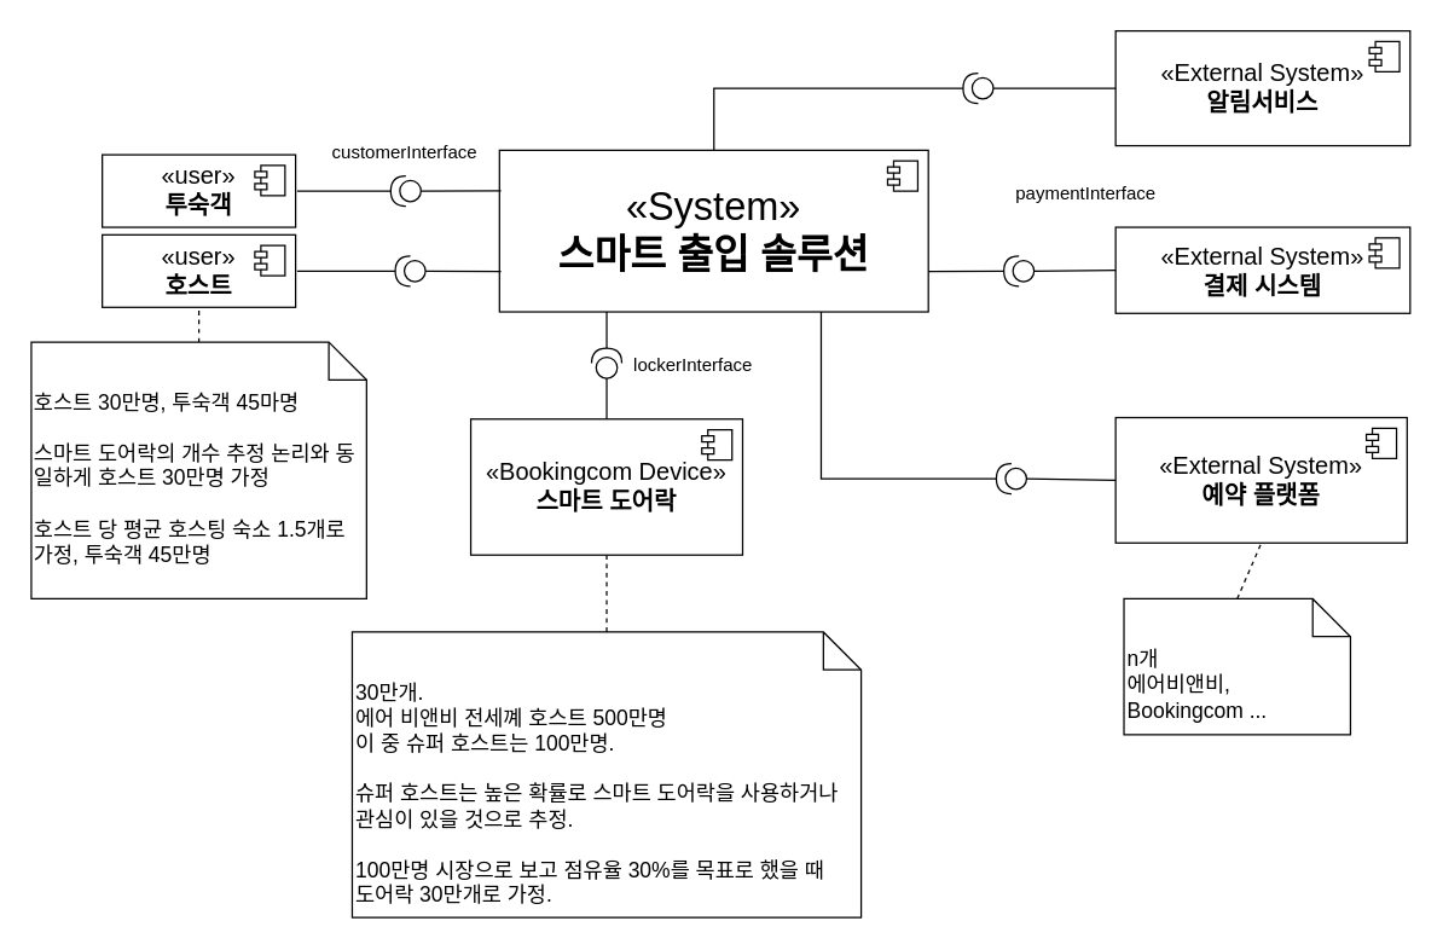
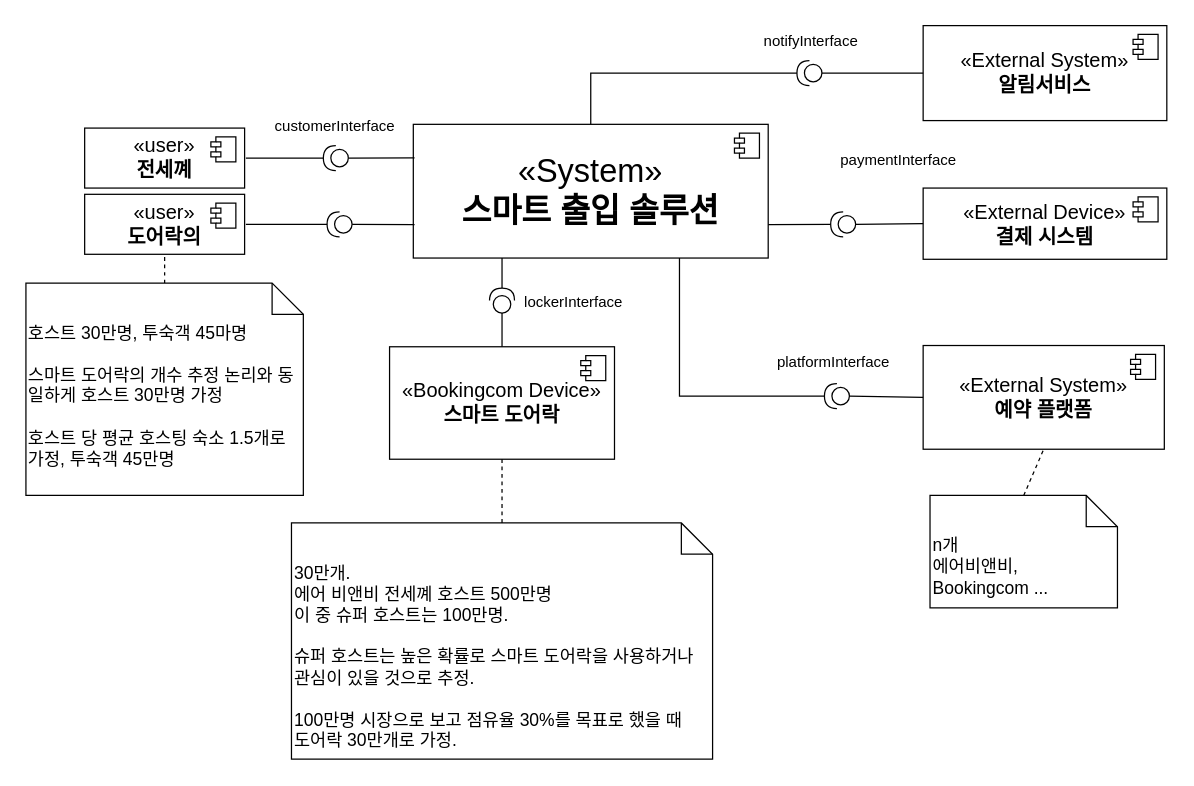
  <mxCell id="0" />
  <mxCell id="1" parent="0" />
- <mxCell id="2" value="«user»&lt;br&gt;&lt;b&gt;호스트&lt;/b&gt;" style="html=1;dropTarget=0;whiteSpace=wrap;fontSize=16;" vertex="1" parent="1"><mxGeometry x="67" y="155" width="128" height="48" as="geometry" /></mxCell>
+ <mxCell id="2" value="«user»&lt;br&gt;&lt;b&gt;도어락의&lt;/b&gt;" style="html=1;dropTarget=0;whiteSpace=wrap;fontSize=16;" vertex="1" parent="1"><mxGeometry x="67" y="155" width="128" height="48" as="geometry" /></mxCell>
  <mxCell id="3" value="" style="shape=module;jettyWidth=8;jettyHeight=4;fontSize=16;" vertex="1" parent="2"><mxGeometry x="1" width="20" height="20" relative="1" as="geometry"><mxPoint x="-27" y="7" as="offset" /></mxGeometry></mxCell>
  <mxCell id="4" value="«Bookingcom Device»&lt;br&gt;&lt;b&gt;스마트 도어락&lt;/b&gt;" style="html=1;dropTarget=0;whiteSpace=wrap;fontSize=16;" vertex="1" parent="1"><mxGeometry x="311" y="277" width="180" height="90" as="geometry" /></mxCell>
  <mxCell id="5" value="" style="shape=module;jettyWidth=8;jettyHeight=4;fontSize=16;" vertex="1" parent="4"><mxGeometry x="1" width="20" height="20" relative="1" as="geometry"><mxPoint x="-27" y="7" as="offset" /></mxGeometry></mxCell>
  <mxCell id="6" value="«System»&lt;br&gt;&lt;b&gt;스마트 출입 솔루션&lt;/b&gt;" style="html=1;dropTarget=0;whiteSpace=wrap;fontSize=26;" vertex="1" parent="1"><mxGeometry x="330" y="99" width="284" height="107" as="geometry" /></mxCell>
  <mxCell id="7" value="" style="shape=module;jettyWidth=8;jettyHeight=4;" vertex="1" parent="6"><mxGeometry x="1" width="20" height="20" relative="1" as="geometry"><mxPoint x="-27" y="7" as="offset" /></mxGeometry></mxCell>
- <mxCell id="8" value="«External System»&lt;br&gt;&lt;b&gt;결제 시스템&lt;/b&gt;" style="html=1;dropTarget=0;whiteSpace=wrap;fontSize=16;" vertex="1" parent="1"><mxGeometry x="738" y="150" width="195" height="57" as="geometry" /></mxCell>
+ <mxCell id="8" value="«External Device»&lt;br&gt;&lt;b&gt;결제 시스템&lt;/b&gt;" style="html=1;dropTarget=0;whiteSpace=wrap;fontSize=16;" vertex="1" parent="1"><mxGeometry x="738" y="150" width="195" height="57" as="geometry" /></mxCell>
  <mxCell id="9" value="" style="shape=module;jettyWidth=8;jettyHeight=4;fontSize=16;" vertex="1" parent="8"><mxGeometry x="1" width="20" height="20" relative="1" as="geometry"><mxPoint x="-27" y="7" as="offset" /></mxGeometry></mxCell>
  <mxCell id="10" value="«External System»&lt;br&gt;&lt;b&gt;알림서비스&lt;/b&gt;" style="html=1;dropTarget=0;whiteSpace=wrap;fontSize=16;" vertex="1" parent="1"><mxGeometry x="738" y="20" width="195" height="76" as="geometry" /></mxCell>
  <mxCell id="11" value="" style="shape=module;jettyWidth=8;jettyHeight=4;fontSize=16;" vertex="1" parent="10"><mxGeometry x="1" width="20" height="20" relative="1" as="geometry"><mxPoint x="-27" y="7" as="offset" /></mxGeometry></mxCell>
- <mxCell id="12" value="«user»&lt;br&gt;&lt;b&gt;투숙객&lt;/b&gt;" style="html=1;dropTarget=0;whiteSpace=wrap;fontSize=16;" vertex="1" parent="1"><mxGeometry x="67" y="102" width="128" height="48" as="geometry" /></mxCell>
+ <mxCell id="12" value="«user»&lt;br&gt;&lt;b&gt;전세꼐&lt;/b&gt;" style="html=1;dropTarget=0;whiteSpace=wrap;fontSize=16;" vertex="1" parent="1"><mxGeometry x="67" y="102" width="128" height="48" as="geometry" /></mxCell>
  <mxCell id="13" value="" style="shape=module;jettyWidth=8;jettyHeight=4;fontSize=16;" vertex="1" parent="12"><mxGeometry x="1" width="20" height="20" relative="1" as="geometry"><mxPoint x="-27" y="7" as="offset" /></mxGeometry></mxCell>
  <mxCell id="14" value="«External System»&lt;br&gt;&lt;b&gt;예약 플랫폼&lt;/b&gt;" style="html=1;dropTarget=0;whiteSpace=wrap;fontSize=16;" vertex="1" parent="1"><mxGeometry x="738" y="276" width="193" height="83" as="geometry" /></mxCell>
  <mxCell id="15" value="" style="shape=module;jettyWidth=8;jettyHeight=4;fontSize=16;" vertex="1" parent="14"><mxGeometry x="1" width="20" height="20" relative="1" as="geometry"><mxPoint x="-27" y="7" as="offset" /></mxGeometry></mxCell>
  <mxCell id="16" style="rounded=0;orthogonalLoop=1;jettySize=auto;html=1;entryX=1;entryY=0.5;entryDx=0;entryDy=0;endArrow=none;endFill=0;exitX=1;exitY=0.5;exitDx=0;exitDy=0;exitPerimeter=0;" edge="1" parent="1" source="19"><mxGeometry relative="1" as="geometry"><mxPoint x="196" y="126" as="targetPoint" /><mxPoint x="229" y="117" as="sourcePoint" /></mxGeometry></mxCell>
  <mxCell id="17" style="rounded=0;orthogonalLoop=1;jettySize=auto;html=1;exitX=0;exitY=0.5;exitDx=0;exitDy=0;exitPerimeter=0;entryX=0;entryY=0.25;entryDx=0;entryDy=0;endArrow=none;endFill=0;" edge="1" parent="1" source="19"><mxGeometry relative="1" as="geometry"><mxPoint x="331" y="125.75" as="targetPoint" /><mxPoint x="219" y="132.66" as="sourcePoint" /></mxGeometry></mxCell>
  <mxCell id="18" value="customerInterface" style="text;html=1;align=center;verticalAlign=middle;resizable=0;points=[];autosize=1;strokeColor=none;fillColor=none;" vertex="1" parent="1"><mxGeometry x="210" y="88" width="114" height="26" as="geometry" /></mxCell>
  <mxCell id="19" value="" style="shape=providedRequiredInterface;html=1;verticalLabelPosition=bottom;sketch=0;rotation=-180;" vertex="1" parent="1"><mxGeometry x="258" y="116" width="20" height="20" as="geometry" /></mxCell>
  <mxCell id="20" style="rounded=0;orthogonalLoop=1;jettySize=auto;html=1;endArrow=none;endFill=0;exitX=1;exitY=0.5;exitDx=0;exitDy=0;exitPerimeter=0;entryX=1;entryY=0.5;entryDx=0;entryDy=0;" edge="1" parent="1" source="22"><mxGeometry relative="1" as="geometry"><mxPoint x="196" y="179" as="targetPoint" /><mxPoint x="222" y="172" as="sourcePoint" /></mxGeometry></mxCell>
  <mxCell id="21" style="rounded=0;orthogonalLoop=1;jettySize=auto;html=1;exitX=0;exitY=0.5;exitDx=0;exitDy=0;exitPerimeter=0;entryX=0;entryY=0.75;entryDx=0;entryDy=0;endArrow=none;endFill=0;" edge="1" parent="1" source="22"><mxGeometry relative="1" as="geometry"><mxPoint x="331" y="179.25" as="targetPoint" /><mxPoint x="212" y="187.66" as="sourcePoint" /></mxGeometry></mxCell>
  <mxCell id="22" value="" style="shape=providedRequiredInterface;html=1;verticalLabelPosition=bottom;sketch=0;rotation=-180;" vertex="1" parent="1"><mxGeometry x="261" y="169" width="20" height="20" as="geometry" /></mxCell>
  <mxCell id="23" style="rounded=0;orthogonalLoop=1;jettySize=auto;html=1;entryX=0.5;entryY=0;entryDx=0;entryDy=0;endArrow=none;endFill=0;exitX=1;exitY=0.5;exitDx=0;exitDy=0;exitPerimeter=0;edgeStyle=orthogonalEdgeStyle;" edge="1" parent="1" source="26" target="6"><mxGeometry relative="1" as="geometry"><mxPoint x="567" y="58" as="targetPoint" /><mxPoint x="632" y="49" as="sourcePoint" /></mxGeometry></mxCell>
  <mxCell id="24" style="rounded=0;orthogonalLoop=1;jettySize=auto;html=1;exitX=0;exitY=0.5;exitDx=0;exitDy=0;exitPerimeter=0;entryX=0;entryY=0.5;entryDx=0;entryDy=0;endArrow=none;endFill=0;" edge="1" parent="1" source="26" target="10"><mxGeometry relative="1" as="geometry"><mxPoint x="717" y="58" as="targetPoint" /><mxPoint x="622" y="66.66" as="sourcePoint" /></mxGeometry></mxCell>
+ <mxCell id="25" value="notifyInterface" style="text;html=1;align=center;verticalAlign=middle;resizable=0;points=[];autosize=1;strokeColor=none;fillColor=none;" vertex="1" parent="1"><mxGeometry x="601" y="20" width="93" height="26" as="geometry" /></mxCell>
  <mxCell id="26" value="" style="shape=providedRequiredInterface;html=1;verticalLabelPosition=bottom;sketch=0;rotation=-180;" vertex="1" parent="1"><mxGeometry x="637" y="48" width="20" height="20" as="geometry" /></mxCell>
  <mxCell id="27" style="rounded=0;orthogonalLoop=1;jettySize=auto;html=1;entryX=1;entryY=0.75;entryDx=0;entryDy=0;endArrow=none;endFill=0;exitX=1;exitY=0.5;exitDx=0;exitDy=0;exitPerimeter=0;" edge="1" parent="1" source="30" target="6"><mxGeometry relative="1" as="geometry"><mxPoint x="622" y="159" as="targetPoint" /><mxPoint x="687" y="150" as="sourcePoint" /></mxGeometry></mxCell>
  <mxCell id="28" style="rounded=0;orthogonalLoop=1;jettySize=auto;html=1;exitX=0;exitY=0.5;exitDx=0;exitDy=0;exitPerimeter=0;entryX=0;entryY=0.5;entryDx=0;entryDy=0;endArrow=none;endFill=0;" edge="1" parent="1" source="30" target="8"><mxGeometry relative="1" as="geometry"><mxPoint x="772" y="159" as="targetPoint" /><mxPoint x="677" y="167.66" as="sourcePoint" /></mxGeometry></mxCell>
  <mxCell id="29" value="paymentInterface" style="text;html=1;align=center;verticalAlign=middle;resizable=0;points=[];autosize=1;strokeColor=none;fillColor=none;" vertex="1" parent="1"><mxGeometry x="662" y="114.5" width="111" height="26" as="geometry" /></mxCell>
  <mxCell id="30" value="" style="shape=providedRequiredInterface;html=1;verticalLabelPosition=bottom;sketch=0;rotation=-180;" vertex="1" parent="1"><mxGeometry x="664" y="169" width="20" height="20" as="geometry" /></mxCell>
  <mxCell id="31" style="edgeStyle=orthogonalEdgeStyle;rounded=0;orthogonalLoop=1;jettySize=auto;html=1;exitX=1;exitY=0.5;exitDx=0;exitDy=0;exitPerimeter=0;endArrow=none;endFill=0;entryX=0.25;entryY=1;entryDx=0;entryDy=0;" edge="1" parent="1" source="33" target="6"><mxGeometry relative="1" as="geometry"><mxPoint x="466" y="225" as="targetPoint" /></mxGeometry></mxCell>
  <mxCell id="32" style="edgeStyle=orthogonalEdgeStyle;rounded=0;orthogonalLoop=1;jettySize=auto;html=1;exitX=0;exitY=0.5;exitDx=0;exitDy=0;exitPerimeter=0;endArrow=none;endFill=0;entryX=0.5;entryY=0;entryDx=0;entryDy=0;" edge="1" parent="1" source="33" target="4"><mxGeometry relative="1" as="geometry"><mxPoint x="465" y="326" as="targetPoint" /></mxGeometry></mxCell>
  <mxCell id="33" value="" style="shape=providedRequiredInterface;html=1;verticalLabelPosition=bottom;sketch=0;rotation=-90;" vertex="1" parent="1"><mxGeometry x="391" y="230" width="20" height="20" as="geometry" /></mxCell>
  <mxCell id="34" value="lockerInterface" style="text;html=1;align=center;verticalAlign=middle;resizable=0;points=[];autosize=1;strokeColor=none;fillColor=none;" vertex="1" parent="1"><mxGeometry x="409" y="229" width="97" height="26" as="geometry" /></mxCell>
  <mxCell id="35" style="rounded=0;orthogonalLoop=1;jettySize=auto;html=1;entryX=0.75;entryY=1;entryDx=0;entryDy=0;endArrow=none;endFill=0;exitX=1;exitY=0.5;exitDx=0;exitDy=0;exitPerimeter=0;edgeStyle=orthogonalEdgeStyle;" edge="1" parent="1" source="38" target="6"><mxGeometry relative="1" as="geometry"><mxPoint x="598" y="316.5" as="targetPoint" /><mxPoint x="671" y="287.5" as="sourcePoint" /></mxGeometry></mxCell>
  <mxCell id="36" style="rounded=0;orthogonalLoop=1;jettySize=auto;html=1;exitX=0;exitY=0.5;exitDx=0;exitDy=0;exitPerimeter=0;entryX=0;entryY=0.5;entryDx=0;entryDy=0;endArrow=none;endFill=0;" edge="1" parent="1" source="38" target="14"><mxGeometry relative="1" as="geometry"><mxPoint x="774" y="316.5" as="targetPoint" /><mxPoint x="661" y="305.16" as="sourcePoint" /></mxGeometry></mxCell>
+ <mxCell id="37" value="platformInterface" style="text;html=1;align=center;verticalAlign=middle;resizable=0;points=[];autosize=1;strokeColor=none;fillColor=none;" vertex="1" parent="1"><mxGeometry x="612" y="277" width="108" height="26" as="geometry" /></mxCell>
  <mxCell id="38" value="" style="shape=providedRequiredInterface;html=1;verticalLabelPosition=bottom;sketch=0;rotation=-180;" vertex="1" parent="1"><mxGeometry x="659" y="306.5" width="20" height="20" as="geometry" /></mxCell>
  <mxCell id="39" style="edgeStyle=none;shape=connector;curved=1;rounded=0;orthogonalLoop=1;jettySize=auto;html=1;exitX=0.5;exitY=0;exitDx=0;exitDy=0;exitPerimeter=0;entryX=0.5;entryY=1;entryDx=0;entryDy=0;dashed=1;strokeColor=default;align=center;verticalAlign=middle;fontFamily=Helvetica;fontSize=12;fontColor=default;labelBackgroundColor=default;startSize=8;endArrow=none;endFill=0;endSize=8;" edge="1" parent="1" source="40" target="2"><mxGeometry relative="1" as="geometry" /></mxCell>
  <mxCell id="40" value="&lt;div&gt;&lt;span style=&quot;font-size: 14px;&quot;&gt;호스트 30만명, 투숙객 45마명&lt;/span&gt;&lt;/div&gt;&lt;span style=&quot;font-size: 14px;&quot;&gt;&lt;div&gt;&lt;span style=&quot;font-size: 14px;&quot;&gt;&lt;br&gt;&lt;/span&gt;&lt;/div&gt;스마트 도어락의 개수 추정 논리와 동일하게 호스트 30만명 가정&lt;/span&gt;&lt;div&gt;&lt;span style=&quot;font-size: 14px;&quot;&gt;&lt;br&gt;&lt;/span&gt;&lt;/div&gt;&lt;div&gt;&lt;span style=&quot;font-size: 14px;&quot;&gt;호스트 당 평균 호스팅 숙소 1.5개로 가정, 투숙객 45만명&lt;/span&gt;&lt;/div&gt;" style="shape=note2;boundedLbl=1;html=1;size=25;verticalAlign=top;align=left;spacing=2;whiteSpace=wrap;spacingBottom=0;fontSize=12;" vertex="1" parent="1"><mxGeometry x="20" y="226" width="222" height="170" as="geometry" /></mxCell>
  <mxCell id="41" value="&lt;div&gt;&lt;font style=&quot;font-size: 14px;&quot;&gt;30만개.&lt;/font&gt;&lt;/div&gt;&lt;font style=&quot;font-size: 14px;&quot;&gt;에어 비앤비 전세꼐 호스트 500만명&lt;/font&gt;&lt;div&gt;&lt;font style=&quot;font-size: 14px;&quot;&gt;이 중 슈퍼 호스트는 100만명.&lt;/font&gt;&lt;/div&gt;&lt;div&gt;&lt;font style=&quot;font-size: 14px;&quot;&gt;&lt;br&gt;&lt;/font&gt;&lt;/div&gt;&lt;div&gt;&lt;font style=&quot;font-size: 14px;&quot;&gt;슈퍼 호스트는 높은 확률로 스마트 도어락을 사용하거나 관심이 있을 것으로 추정.&lt;/font&gt;&lt;/div&gt;&lt;div&gt;&lt;font style=&quot;font-size: 14px;&quot;&gt;&lt;br&gt;&lt;/font&gt;&lt;/div&gt;&lt;div&gt;&lt;font style=&quot;font-size: 14px;&quot;&gt;100만명 시장으로 보고 점유율 30%를 목표로 했을 때&lt;/font&gt;&lt;/div&gt;&lt;div&gt;&lt;font style=&quot;font-size: 14px;&quot;&gt;도어락 30만개로 가정.&lt;/font&gt;&lt;/div&gt;" style="shape=note2;boundedLbl=1;html=1;size=25;verticalAlign=top;align=left;spacing=2;whiteSpace=wrap;spacingBottom=0;fontSize=12;" vertex="1" parent="1"><mxGeometry x="232.5" y="418" width="337" height="189" as="geometry" /></mxCell>
  <mxCell id="42" style="edgeStyle=none;curved=1;rounded=0;orthogonalLoop=1;jettySize=auto;html=1;exitX=0.5;exitY=1;exitDx=0;exitDy=0;entryX=0.5;entryY=0;entryDx=0;entryDy=0;entryPerimeter=0;fontSize=12;startSize=8;endSize=8;dashed=1;endArrow=none;endFill=0;" edge="1" parent="1" source="4" target="41"><mxGeometry relative="1" as="geometry" /></mxCell>
  <mxCell id="43" style="edgeStyle=none;shape=connector;curved=1;rounded=0;orthogonalLoop=1;jettySize=auto;html=1;exitX=0.5;exitY=0;exitDx=0;exitDy=0;exitPerimeter=0;entryX=0.5;entryY=1;entryDx=0;entryDy=0;dashed=1;strokeColor=default;align=center;verticalAlign=middle;fontFamily=Helvetica;fontSize=12;fontColor=default;labelBackgroundColor=default;startSize=8;endArrow=none;endFill=0;endSize=8;" edge="1" parent="1" source="44" target="14"><mxGeometry relative="1" as="geometry" /></mxCell>
  <mxCell id="44" value="&lt;div&gt;&lt;span style=&quot;font-size: 14px;&quot;&gt;n개&lt;/span&gt;&lt;/div&gt;&lt;div&gt;&lt;span style=&quot;font-size: 14px;&quot;&gt;에어비앤비, Bookingcom ...&lt;/span&gt;&lt;/div&gt;" style="shape=note2;boundedLbl=1;html=1;size=25;verticalAlign=top;align=left;spacing=2;whiteSpace=wrap;spacingBottom=0;fontSize=12;" vertex="1" parent="1"><mxGeometry x="743.5" y="396" width="150" height="90" as="geometry" /></mxCell>
